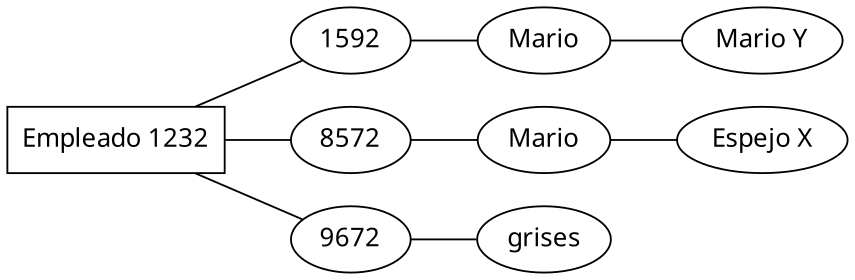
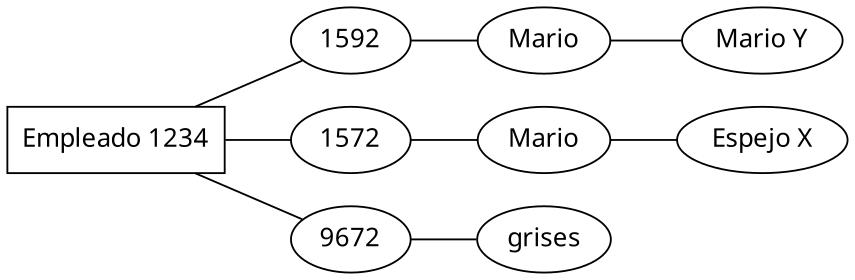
  graph {
    fontname="Noto Sans"
    rankdir=LR
    node [fontname="Noto Sans" shape=ellipse]
    edge [fontname="Noto Sans"]
-   n1 [label="Empleado 1232" shape=box]
+   n1 [label="Empleado 1234" shape=box]
    n2 [label=1592]
-   n3 [label=8572]
+   n3 [label=1572]
    n4 [label=9672]
    n5 [label=Mario]
    n6 [label=Mario]
    n7 [label=grises]
    n8 [label="Mario Y"]
    n9 [label="Espejo X"]
    n1 -- n2
    n1 -- n3
    n1 -- n4
    n2 -- n5
    n3 -- n6
    n4 -- n7
    n5 -- n8
    n6 -- n9
  }
